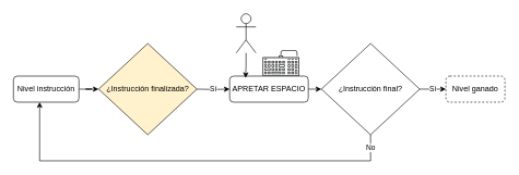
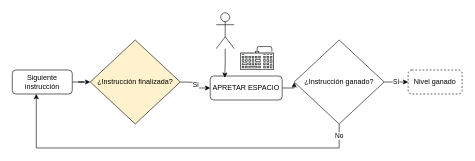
  <mxCell id="0" />
  <mxCell id="1" parent="0" />
  <mxCell id="2" value="Sí" style="edgeStyle=orthogonalEdgeStyle;rounded=0;orthogonalLoop=1;jettySize=auto;html=1;entryX=0;entryY=0.5;entryDx=0;entryDy=0;" parent="1" edge="1" target="4"><mxGeometry relative="1" as="geometry"><mxPoint x="330" y="136" as="targetPoint" /><mxPoint x="300" y="136" as="sourcePoint" /></mxGeometry></mxCell>
  <mxCell id="3" style="edgeStyle=orthogonalEdgeStyle;rounded=0;orthogonalLoop=1;jettySize=auto;html=1;entryX=0;entryY=0.5;entryDx=0;entryDy=0;" parent="1" source="4" edge="1"><mxGeometry relative="1" as="geometry"><mxPoint x="490" y="136" as="targetPoint" /></mxGeometry></mxCell>
- <mxCell id="4" value="APRETAR ESPACIO" style="rounded=1;whiteSpace=wrap;html=1;fontSize=12;glass=0;strokeWidth=1;shadow=0;" parent="1" vertex="1"><mxGeometry x="350" y="116" width="120" height="40" as="geometry" /></mxCell>
+ <mxCell id="4" value="APRETAR ESPACIO" style="rounded=1;whiteSpace=wrap;html=1;fontSize=12;glass=0;strokeWidth=1;shadow=0;" parent="1" vertex="1"><mxGeometry x="350" y="126" width="120" height="40" as="geometry" /></mxCell>
  <mxCell id="5" style="edgeStyle=orthogonalEdgeStyle;rounded=0;orthogonalLoop=1;jettySize=auto;html=1;entryX=0;entryY=0.5;entryDx=0;entryDy=0;" edge="1" parent="1" source="6" target="7"><mxGeometry relative="1" as="geometry" /></mxCell>
- <mxCell id="6" value="Nivel instrucción" style="rounded=1;whiteSpace=wrap;html=1;fontSize=12;glass=0;strokeWidth=1;shadow=0;" vertex="1" parent="1"><mxGeometry x="20" y="116" width="100" height="40" as="geometry" /></mxCell>
+ <mxCell id="6" value="Siguiente instrucción" style="rounded=1;whiteSpace=wrap;html=1;fontSize=12;glass=0;strokeWidth=1;shadow=0;" vertex="1" parent="1"><mxGeometry x="20" y="116" width="100" height="40" as="geometry" /></mxCell>
  <mxCell id="7" value="¿Instrucción finalizada?" style="rhombus;whiteSpace=wrap;html=1;fillColor=#fff2cc;" vertex="1" parent="1"><mxGeometry x="150" y="66" width="150" height="140" as="geometry" /></mxCell>
  <mxCell id="8" value="No" style="edgeStyle=orthogonalEdgeStyle;rounded=0;orthogonalLoop=1;jettySize=auto;html=1;entryX=0.5;entryY=1;entryDx=0;entryDy=0;exitX=0.5;exitY=1;exitDx=0;exitDy=0;" edge="1" parent="1" source="10"><mxGeometry x="-0.937" relative="1" as="geometry"><mxPoint x="60" y="156" as="targetPoint" /><mxPoint x="555" y="206" as="sourcePoint" /><Array as="points"><mxPoint x="565" y="246" /><mxPoint x="60" y="246" /></Array><mxPoint as="offset" /></mxGeometry></mxCell>
  <mxCell id="9" value="Sí" style="edgeStyle=orthogonalEdgeStyle;rounded=0;orthogonalLoop=1;jettySize=auto;html=1;entryX=0;entryY=0.5;entryDx=0;entryDy=0;" edge="1" parent="1" source="10" target="12"><mxGeometry relative="1" as="geometry" /></mxCell>
- <mxCell id="10" value="¿Instrucción final?" style="rhombus;whiteSpace=wrap;html=1;" vertex="1" parent="1"><mxGeometry x="490" y="66" width="150" height="140" as="geometry" /></mxCell>
+ <mxCell id="10" value="¿Instrucción ganado?" style="rhombus;whiteSpace=wrap;html=1;" vertex="1" parent="1"><mxGeometry x="490" y="66" width="150" height="140" as="geometry" /></mxCell>
  <mxCell id="11" value="" style="shape=umlActor;html=1;verticalLabelPosition=bottom;verticalAlign=top;align=center;" vertex="1" parent="1"><mxGeometry x="360" y="20.5" width="30" height="60" as="geometry" /></mxCell>
  <mxCell id="12" value="Nivel ganado" style="rounded=1;whiteSpace=wrap;html=1;fontSize=12;glass=0;strokeWidth=1;shadow=0;dashed=1;" vertex="1" parent="1"><mxGeometry x="680" y="116" width="90" height="40" as="geometry" /></mxCell>
  <mxCell id="13" value="" style="sketch=0;pointerEvents=1;shadow=0;dashed=0;html=1;strokeColor=none;fillColor=#434445;aspect=fixed;labelPosition=center;verticalLabelPosition=bottom;verticalAlign=top;align=center;outlineConnect=0;shape=mxgraph.vvd.keyboard;" vertex="1" parent="1"><mxGeometry x="400" y="76" width="56.34" height="40" as="geometry" /></mxCell>
  <mxCell id="14" style="edgeStyle=orthogonalEdgeStyle;rounded=0;orthogonalLoop=1;jettySize=auto;html=1;entryX=0.202;entryY=0.071;entryDx=0;entryDy=0;entryPerimeter=0;" edge="1" parent="1" source="11" target="4"><mxGeometry relative="1" as="geometry" /></mxCell>
